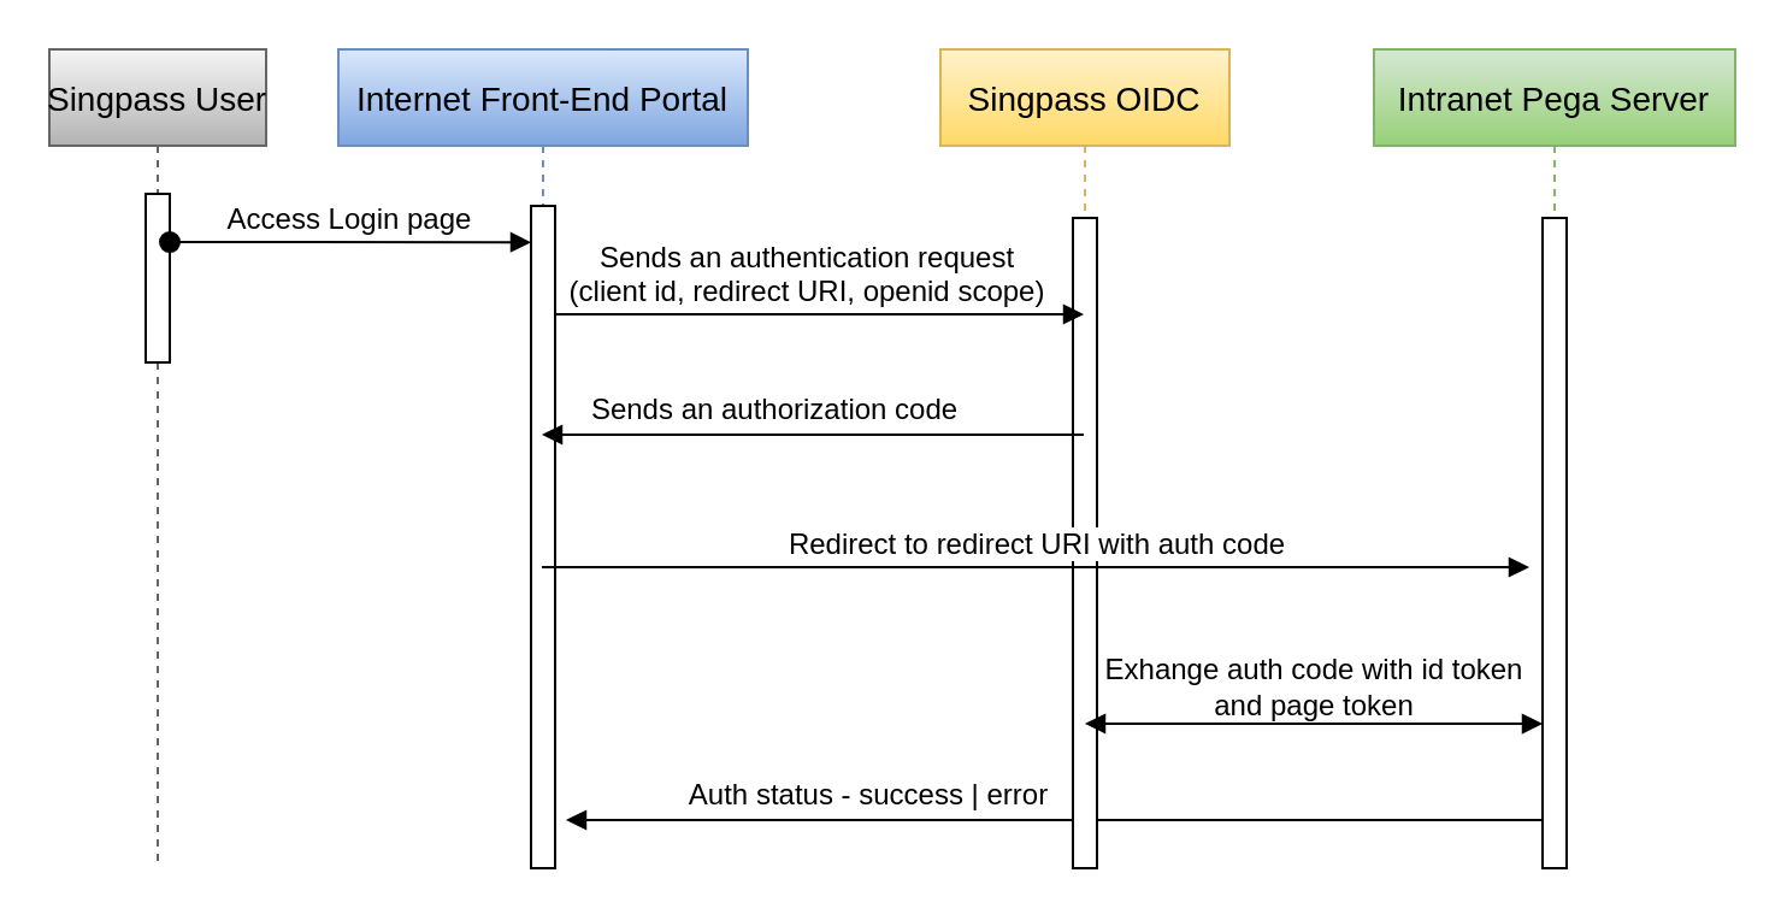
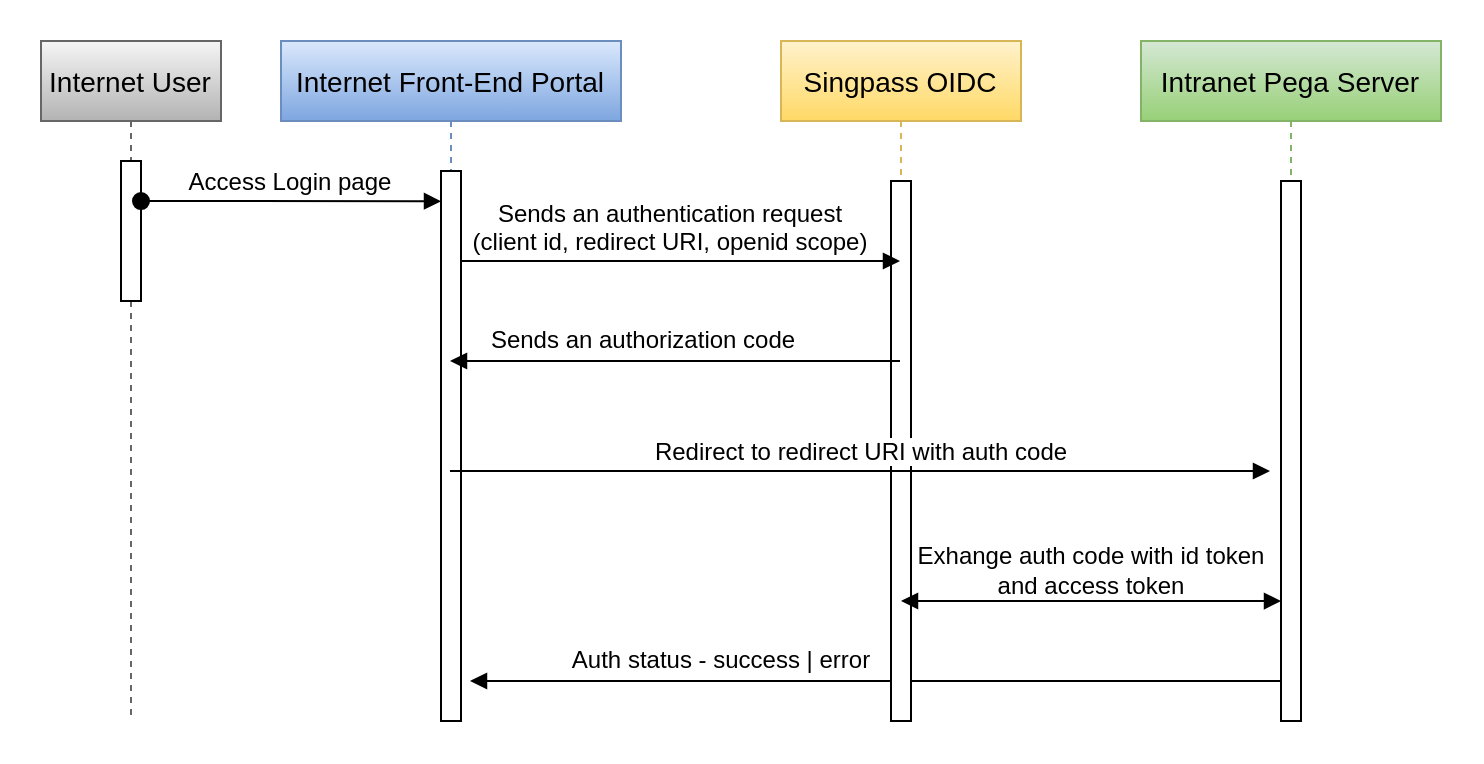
  <mxCell id="0" />
  <mxCell id="1" parent="0" />
  <mxCell id="2" value="Internet Front-End Portal" style="shape=umlLifeline;perimeter=lifelinePerimeter;container=1;collapsible=0;recursiveResize=0;rounded=0;shadow=0;strokeWidth=1;fontFamily=Helvetica;fontSize=14;fillColor=#dae8fc;gradientColor=#7ea6e0;strokeColor=#6c8ebf;" parent="1" vertex="1"><mxGeometry x="140" y="20" width="170" height="340" as="geometry" /></mxCell>
  <mxCell id="3" value="" style="points=[];perimeter=orthogonalPerimeter;rounded=0;shadow=0;strokeWidth=1;" parent="2" vertex="1"><mxGeometry x="80" y="65" width="10" height="275" as="geometry" /></mxCell>
  <mxCell id="4" value="&lt;span style=&quot;font-size: 12px;&quot;&gt;Auth status - success | error&lt;/span&gt;" style="html=1;verticalAlign=bottom;endArrow=block;rounded=0;fontFamily=Helvetica;fontSize=14;" edge="1" parent="2" source="8"><mxGeometry x="0.388" width="80" relative="1" as="geometry"><mxPoint x="319.5" y="320" as="sourcePoint" /><mxPoint x="94.5" y="320" as="targetPoint" /><Array as="points"><mxPoint x="200" y="320" /></Array><mxPoint as="offset" /></mxGeometry></mxCell>
  <mxCell id="5" value="Singpass OIDC" style="shape=umlLifeline;perimeter=lifelinePerimeter;container=1;collapsible=0;recursiveResize=0;rounded=0;shadow=0;strokeWidth=1;fontSize=14;fillColor=#fff2cc;gradientColor=#ffd966;strokeColor=#d6b656;" parent="1" vertex="1"><mxGeometry x="390" y="20" width="120" height="340" as="geometry" /></mxCell>
  <mxCell id="6" value="" style="points=[];perimeter=orthogonalPerimeter;rounded=0;shadow=0;strokeWidth=1;" parent="5" vertex="1"><mxGeometry x="55" y="70" width="10" height="270" as="geometry" /></mxCell>
  <mxCell id="7" value="Sends an authentication request&#10;(client id, redirect URI, openid scope)" style="verticalAlign=bottom;endArrow=block;shadow=0;strokeWidth=1;fontSize=12;" parent="1" edge="1"><mxGeometry x="-0.045" relative="1" as="geometry"><mxPoint x="230" y="130" as="sourcePoint" /><mxPoint x="449.5" y="130" as="targetPoint" /><Array as="points"><mxPoint x="350" y="130" /></Array><mxPoint as="offset" /></mxGeometry></mxCell>
  <mxCell id="8" value="Intranet Pega Server" style="shape=umlLifeline;perimeter=lifelinePerimeter;container=1;collapsible=0;recursiveResize=0;rounded=0;shadow=0;strokeWidth=1;fontSize=14;fillColor=#d5e8d4;gradientColor=#97d077;strokeColor=#82b366;" vertex="1" parent="1"><mxGeometry x="570" y="20" width="150" height="340" as="geometry" /></mxCell>
  <mxCell id="9" value="" style="points=[];perimeter=orthogonalPerimeter;rounded=0;shadow=0;strokeWidth=1;" vertex="1" parent="8"><mxGeometry x="70" y="70" width="10" height="270" as="geometry" /></mxCell>
- <mxCell id="10" value="Singpass User" style="shape=umlLifeline;perimeter=lifelinePerimeter;container=1;collapsible=0;recursiveResize=0;rounded=0;shadow=0;strokeWidth=1;fontSize=14;fillColor=#f5f5f5;gradientColor=#b3b3b3;strokeColor=#666666;" vertex="1" parent="1"><mxGeometry x="20" y="20" width="90" height="340" as="geometry" /></mxCell>
+ <mxCell id="10" value="Internet User" style="shape=umlLifeline;perimeter=lifelinePerimeter;container=1;collapsible=0;recursiveResize=0;rounded=0;shadow=0;strokeWidth=1;fontSize=14;fillColor=#f5f5f5;gradientColor=#b3b3b3;strokeColor=#666666;" vertex="1" parent="1"><mxGeometry x="20" y="20" width="90" height="340" as="geometry" /></mxCell>
  <mxCell id="11" value="" style="points=[];perimeter=orthogonalPerimeter;rounded=0;shadow=0;strokeWidth=1;" vertex="1" parent="10"><mxGeometry x="40" y="60" width="10" height="70" as="geometry" /></mxCell>
  <mxCell id="12" value="Access Login page" style="verticalAlign=bottom;startArrow=oval;endArrow=block;startSize=8;shadow=0;strokeWidth=1;fontSize=12;exitX=1;exitY=0.286;exitDx=0;exitDy=0;exitPerimeter=0;entryX=0;entryY=0.055;entryDx=0;entryDy=0;entryPerimeter=0;" parent="1" target="3" edge="1" source="11"><mxGeometry relative="1" as="geometry"><mxPoint x="90" y="90" as="sourcePoint" /><mxPoint x="210" y="90" as="targetPoint" /><Array as="points" /><mxPoint as="offset" /></mxGeometry></mxCell>
  <mxCell id="13" value="&lt;font style=&quot;font-size: 12px;&quot;&gt;Sends an authorization code&lt;/font&gt;" style="html=1;verticalAlign=bottom;endArrow=block;rounded=0;fontFamily=Helvetica;fontSize=14;" edge="1" parent="1"><mxGeometry x="0.151" width="80" relative="1" as="geometry"><mxPoint x="449.5" y="180" as="sourcePoint" /><mxPoint x="224.5" y="180" as="targetPoint" /><Array as="points"><mxPoint x="330" y="180" /></Array><mxPoint as="offset" /></mxGeometry></mxCell>
  <mxCell id="14" value="Redirect to redirect URI with auth code" style="html=1;verticalAlign=bottom;endArrow=block;rounded=0;fontFamily=Helvetica;fontSize=12;" edge="1" parent="1"><mxGeometry width="80" relative="1" as="geometry"><mxPoint x="224.5" y="235" as="sourcePoint" /><mxPoint x="634.5" y="235" as="targetPoint" /></mxGeometry></mxCell>
- <mxCell id="15" value="&lt;span style=&quot;background-color: rgb(255, 255, 255);&quot;&gt;Exhange auth code with id token&lt;/span&gt;&lt;br style=&quot;background-color: rgb(255, 255, 255);&quot;&gt;&lt;span style=&quot;background-color: rgb(255, 255, 255);&quot;&gt;and page token&lt;/span&gt;" style="text;html=1;align=center;verticalAlign=middle;resizable=0;points=[];autosize=1;strokeColor=none;fillColor=none;fontSize=12;fontFamily=Helvetica;" vertex="1" parent="1"><mxGeometry x="450" y="270" width="190" height="30" as="geometry" /></mxCell>
+ <mxCell id="15" value="&lt;span style=&quot;background-color: rgb(255, 255, 255);&quot;&gt;Exhange auth code with id token&lt;/span&gt;&lt;br style=&quot;background-color: rgb(255, 255, 255);&quot;&gt;&lt;span style=&quot;background-color: rgb(255, 255, 255);&quot;&gt;and access token&lt;/span&gt;" style="text;html=1;align=center;verticalAlign=middle;resizable=0;points=[];autosize=1;strokeColor=none;fillColor=none;fontSize=12;fontFamily=Helvetica;" vertex="1" parent="1"><mxGeometry x="450" y="270" width="190" height="30" as="geometry" /></mxCell>
  <mxCell id="16" value="" style="endArrow=block;startArrow=block;endFill=1;startFill=1;html=1;rounded=0;fontFamily=Helvetica;fontSize=12;entryX=0;entryY=0.778;entryDx=0;entryDy=0;entryPerimeter=0;" edge="1" parent="1" target="9"><mxGeometry width="160" relative="1" as="geometry"><mxPoint x="450" y="300" as="sourcePoint" /><mxPoint x="634.5" y="300" as="targetPoint" /></mxGeometry></mxCell>
